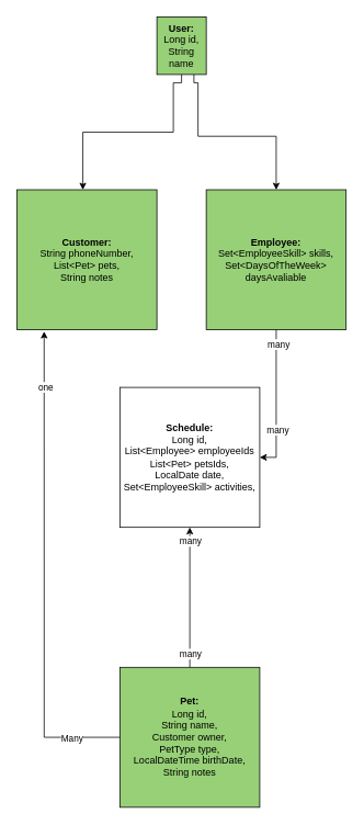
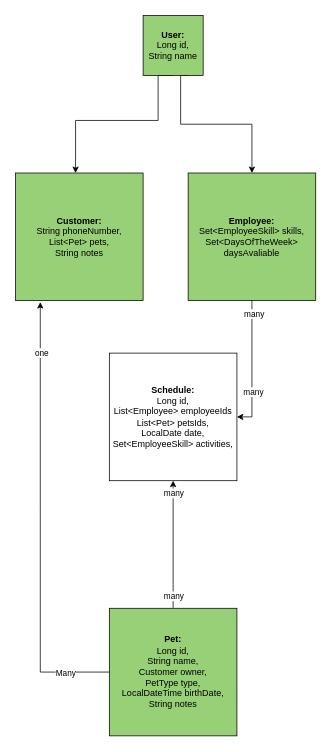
  <mxCell id="0" />
  <mxCell id="1" parent="0" />
  <mxCell id="2" style="edgeStyle=orthogonalEdgeStyle;rounded=0;orthogonalLoop=1;jettySize=auto;html=1;exitX=0.5;exitY=1;exitDx=0;exitDy=0;fillColor=#97D077;" parent="1" source="4" target="9" edge="1"><mxGeometry relative="1" as="geometry"><Array as="points"><mxPoint x="210" y="100" /><mxPoint x="210" y="160" /><mxPoint x="100" y="160" /></Array></mxGeometry></mxCell>
  <mxCell id="3" style="edgeStyle=orthogonalEdgeStyle;rounded=0;orthogonalLoop=1;jettySize=auto;html=1;exitX=0.75;exitY=1;exitDx=0;exitDy=0;entryX=0.5;entryY=0;entryDx=0;entryDy=0;fillColor=#97D077;" parent="1" source="4" target="5" edge="1"><mxGeometry relative="1" as="geometry"><Array as="points"><mxPoint x="240" y="100" /><mxPoint x="240" y="165" /><mxPoint x="335" y="165" /></Array></mxGeometry></mxCell>
- <mxCell id="4" value="&lt;b&gt;User:&lt;/b&gt;&lt;br&gt;Long id,&lt;br&gt;String name" style="whiteSpace=wrap;html=1;aspect=fixed;fillColor=#97D077;" parent="1" vertex="1"><mxGeometry x="190" y="20" width="60" height="70" as="geometry" /></mxCell>
+ <mxCell id="4" value="&lt;b&gt;User:&lt;/b&gt;&lt;br&gt;Long id,&lt;br&gt;String name" style="whiteSpace=wrap;html=1;aspect=fixed;fillColor=#97D077;" parent="1" vertex="1"><mxGeometry x="190" y="20" width="80" height="80" as="geometry" /></mxCell>
  <mxCell id="5" value="&lt;b&gt;Employee:&lt;/b&gt;&lt;br&gt;Set&amp;lt;EmployeeSkill&lt;span style=&quot;background-color: initial;&quot;&gt;&amp;gt; skills,&lt;/span&gt;&lt;br&gt;Set&amp;lt;DaysOfTheWeek&amp;gt; daysAvaliable" style="whiteSpace=wrap;html=1;aspect=fixed;fillColor=#97D077;" parent="1" vertex="1"><mxGeometry x="250" y="230" width="170" height="170" as="geometry" /></mxCell>
  <mxCell id="6" style="edgeStyle=orthogonalEdgeStyle;rounded=0;orthogonalLoop=1;jettySize=auto;html=1;exitX=0.5;exitY=1;exitDx=0;exitDy=0;" parent="1" source="5" target="17" edge="1"><mxGeometry relative="1" as="geometry"><Array as="points"><mxPoint x="335" y="555" /></Array></mxGeometry></mxCell>
  <mxCell id="7" value="many" style="edgeLabel;html=1;align=center;verticalAlign=middle;resizable=0;points=[];fillColor=#97D077;" parent="6" vertex="1" connectable="0"><mxGeometry x="-0.8" y="2" relative="1" as="geometry"><mxPoint as="offset" /></mxGeometry></mxCell>
  <mxCell id="8" value="many" style="edgeLabel;html=1;align=center;verticalAlign=middle;resizable=0;points=[];" parent="6" vertex="1" connectable="0"><mxGeometry x="0.38" y="1" relative="1" as="geometry"><mxPoint as="offset" /></mxGeometry></mxCell>
  <mxCell id="9" value="&lt;b&gt;Customer:&lt;br&gt;&lt;/b&gt;String phoneNumber,&lt;br&gt;List&amp;lt;Pet&amp;gt; pets,&lt;br&gt;String notes" style="whiteSpace=wrap;html=1;aspect=fixed;fillColor=#97D077;" parent="1" vertex="1"><mxGeometry x="20" y="230" width="170" height="170" as="geometry" /></mxCell>
  <mxCell id="10" style="edgeStyle=orthogonalEdgeStyle;rounded=0;orthogonalLoop=1;jettySize=auto;html=1;entryX=0.5;entryY=1;entryDx=0;entryDy=0;" parent="1" source="16" target="17" edge="1"><mxGeometry relative="1" as="geometry" /></mxCell>
  <mxCell id="11" value="many" style="edgeLabel;html=1;align=center;verticalAlign=middle;resizable=0;points=[];" parent="10" vertex="1" connectable="0"><mxGeometry x="-0.804" relative="1" as="geometry"><mxPoint as="offset" /></mxGeometry></mxCell>
  <mxCell id="12" value="many" style="edgeLabel;html=1;align=center;verticalAlign=middle;resizable=0;points=[];" parent="10" vertex="1" connectable="0"><mxGeometry x="0.813" relative="1" as="geometry"><mxPoint as="offset" /></mxGeometry></mxCell>
  <mxCell id="13" style="edgeStyle=orthogonalEdgeStyle;rounded=0;orthogonalLoop=1;jettySize=auto;html=1;exitX=0;exitY=0.5;exitDx=0;exitDy=0;entryX=0.194;entryY=1.012;entryDx=0;entryDy=0;entryPerimeter=0;" parent="1" source="16" target="9" edge="1"><mxGeometry relative="1" as="geometry" /></mxCell>
  <mxCell id="14" value="Many" style="edgeLabel;html=1;align=center;verticalAlign=middle;resizable=0;points=[];" parent="13" vertex="1" connectable="0"><mxGeometry x="-0.797" y="1" relative="1" as="geometry"><mxPoint as="offset" /></mxGeometry></mxCell>
  <mxCell id="15" value="one" style="edgeLabel;html=1;align=center;verticalAlign=middle;resizable=0;points=[];fillColor=#97D077;" parent="13" vertex="1" connectable="0"><mxGeometry x="0.766" y="-2" relative="1" as="geometry"><mxPoint as="offset" /></mxGeometry></mxCell>
  <mxCell id="16" value="&lt;b&gt;Pet:&lt;br&gt;&lt;/b&gt;Long id,&lt;br&gt;String name,&lt;br&gt;Customer owner,&lt;br&gt;PetType type,&lt;br&gt;LocalDateTime birthDate,&lt;br&gt;String notes" style="whiteSpace=wrap;html=1;aspect=fixed;fillColor=#97D077;" parent="1" vertex="1"><mxGeometry x="145" y="810" width="170" height="170" as="geometry" /></mxCell>
  <mxCell id="17" value="&lt;b&gt;Schedule:&lt;br&gt;&lt;/b&gt;Long id,&lt;br&gt;List&amp;lt;Employee&amp;gt; employeeIds&lt;br&gt;List&amp;lt;Pet&amp;gt; petsIds,&lt;br&gt;LocalDate date,&lt;br&gt;Set&amp;lt;EmployeeSkill&lt;span style=&quot;background-color: initial;&quot;&gt;&amp;gt; activities,&lt;/span&gt;" style="whiteSpace=wrap;html=1;aspect=fixed;" parent="1" vertex="1"><mxGeometry x="145" y="470" width="170" height="170" as="geometry" /></mxCell>
